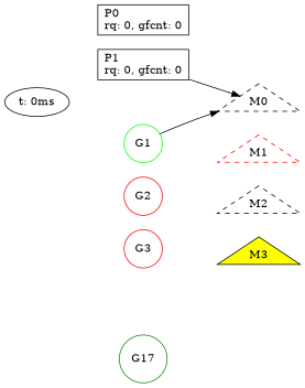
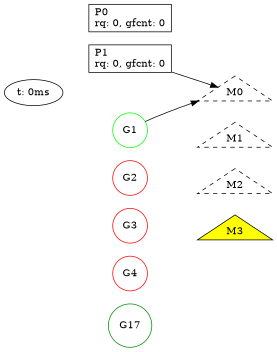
  digraph {
    rankdir=LR
    node [group=g shape=circle]
    edge [style=invis]
    n1 [group=p label="P0\lrq: 0, gfcnt: 0\l" shape=box]
    n2 [group=p label="P1\lrq: 0, gfcnt: 0\l" shape=box]
    n3 [fillcolor=yellow group=m label=M3 shape=triangle style=filled]
    n4 [fillcolor=white group=m label=M2 shape=triangle style="dashed,filled"]
-   n5 [fillcolor=white group=m label=M1 shape=triangle style="dashed,filled" color=red]
+   n5 [fillcolor=white group=m label=M1 shape=triangle style="dashed,filled"]
    n6 [fillcolor=white group=m label=M0 shape=triangle style="dashed,filled"]
    n7 [color=green label=G1]
    n8 [color=red label=G2]
    n9 [color=red label=G3]
+   n10 [color=red label=G4]
    n11 [color=green4 label=G17]
    n12 [label="t: 0ms" group="" shape=""]
    subgraph sub_1 {
      rank=same
      n1
      n2
    }
    subgraph sub_2 {
      rank=same
      n3
      n4
      n5
      n6
    }
    subgraph sub_3 {
      rank=same
      n7
      n8
      n9
+     n10
      n11
    }
    n1 -> n2
    n2 -> n6 [style=""]
    n4 -> n3
    n5 -> n4
    n6 -> n1
    n6 -> n5
    n7 -> n6
    n7 -> n6 [style=""]
    n7 -> n8
    n8 -> n9
+   n9 -> n10
+   n10 -> n11
    n12 -> n1
    n12 -> n6
    n12 -> n7
  }
